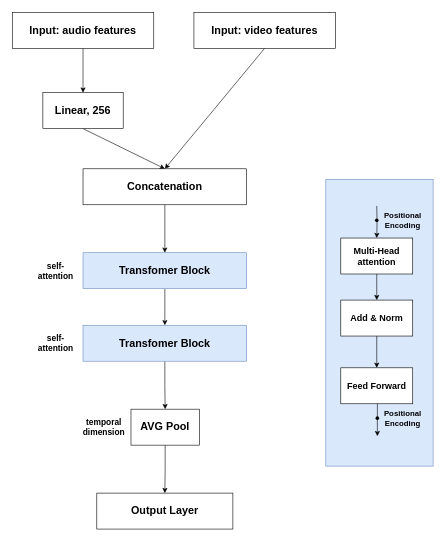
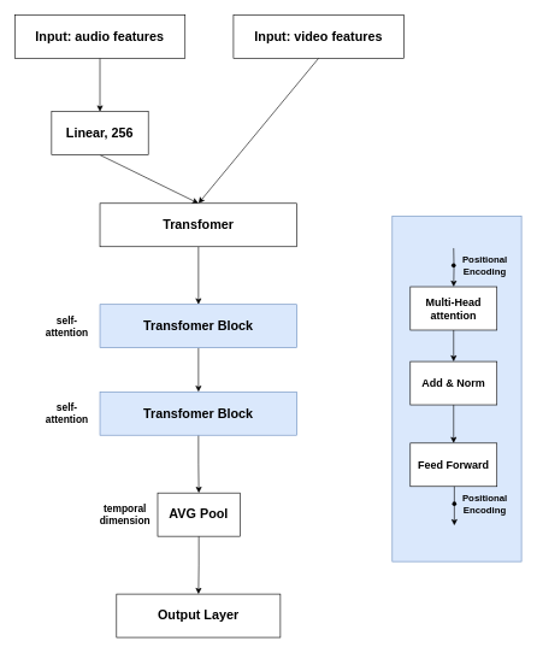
  <mxCell id="0" />
  <mxCell id="1" parent="0" />
  <mxCell id="2" value="" style="rounded=0;whiteSpace=wrap;html=1;fillColor=#dae8fc;strokeColor=#6c8ebf;" vertex="1" parent="1"><mxGeometry x="543" y="299" width="179" height="478" as="geometry" /></mxCell>
  <mxCell id="3" value="" style="edgeStyle=orthogonalEdgeStyle;rounded=0;orthogonalLoop=1;jettySize=auto;html=1;" edge="1" parent="1" source="4" target="8"><mxGeometry relative="1" as="geometry" /></mxCell>
  <mxCell id="4" value="&lt;font size=&quot;1&quot;&gt;&lt;b style=&quot;font-size: 18px;&quot;&gt;Input: audio features&lt;/b&gt;&lt;/font&gt;" style="rounded=0;whiteSpace=wrap;html=1;" vertex="1" parent="1"><mxGeometry x="20" y="20" width="236" height="60" as="geometry" /></mxCell>
  <mxCell id="5" style="rounded=0;orthogonalLoop=1;jettySize=auto;html=1;exitX=0.5;exitY=1;exitDx=0;exitDy=0;entryX=0.5;entryY=0;entryDx=0;entryDy=0;" edge="1" parent="1" source="6" target="10"><mxGeometry relative="1" as="geometry" /></mxCell>
  <mxCell id="6" value="&lt;font size=&quot;1&quot;&gt;&lt;b style=&quot;font-size: 18px;&quot;&gt;Input: video features&lt;/b&gt;&lt;/font&gt;" style="rounded=0;whiteSpace=wrap;html=1;" vertex="1" parent="1"><mxGeometry x="323" y="20" width="236" height="60" as="geometry" /></mxCell>
  <mxCell id="7" style="rounded=0;orthogonalLoop=1;jettySize=auto;html=1;exitX=0.5;exitY=1;exitDx=0;exitDy=0;entryX=0.5;entryY=0;entryDx=0;entryDy=0;" edge="1" parent="1" source="8" target="10"><mxGeometry relative="1" as="geometry" /></mxCell>
  <mxCell id="8" value="&lt;font style=&quot;font-size: 18px;&quot;&gt;&lt;b&gt;Linear, 256&lt;br&gt;&lt;/b&gt;&lt;/font&gt;" style="rounded=0;whiteSpace=wrap;html=1;" vertex="1" parent="1"><mxGeometry x="71" y="154" width="134" height="60" as="geometry" /></mxCell>
  <mxCell id="9" value="" style="edgeStyle=orthogonalEdgeStyle;rounded=0;orthogonalLoop=1;jettySize=auto;html=1;" edge="1" parent="1" source="10" target="12"><mxGeometry relative="1" as="geometry" /></mxCell>
- <mxCell id="10" value="&lt;font style=&quot;font-size: 18px;&quot;&gt;&lt;b&gt;Concatenation&lt;br&gt;&lt;/b&gt;&lt;/font&gt;" style="rounded=0;whiteSpace=wrap;html=1;" vertex="1" parent="1"><mxGeometry x="138" y="281" width="273" height="60" as="geometry" /></mxCell>
+ <mxCell id="10" value="&lt;font style=&quot;font-size: 18px;&quot;&gt;&lt;b&gt;Transfomer&lt;br&gt;&lt;/b&gt;&lt;/font&gt;" style="rounded=0;whiteSpace=wrap;html=1;" vertex="1" parent="1"><mxGeometry x="138" y="281" width="273" height="60" as="geometry" /></mxCell>
  <mxCell id="11" value="" style="edgeStyle=orthogonalEdgeStyle;rounded=0;orthogonalLoop=1;jettySize=auto;html=1;" edge="1" parent="1" source="12" target="14"><mxGeometry relative="1" as="geometry" /></mxCell>
  <mxCell id="12" value="&lt;font style=&quot;font-size: 18px;&quot;&gt;&lt;b&gt;Transfomer Block&lt;br&gt;&lt;/b&gt;&lt;/font&gt;" style="rounded=0;whiteSpace=wrap;html=1;fillColor=#dae8fc;strokeColor=#6c8ebf;" vertex="1" parent="1"><mxGeometry x="138" y="421" width="273" height="60" as="geometry" /></mxCell>
  <mxCell id="13" value="" style="edgeStyle=orthogonalEdgeStyle;rounded=0;orthogonalLoop=1;jettySize=auto;html=1;" edge="1" parent="1" source="14" target="16"><mxGeometry relative="1" as="geometry" /></mxCell>
  <mxCell id="14" value="&lt;font style=&quot;font-size: 18px;&quot;&gt;&lt;b&gt;Transfomer Block&lt;br&gt;&lt;/b&gt;&lt;/font&gt;" style="rounded=0;whiteSpace=wrap;html=1;fillColor=#dae8fc;strokeColor=#6c8ebf;" vertex="1" parent="1"><mxGeometry x="138" y="542" width="273" height="60" as="geometry" /></mxCell>
  <mxCell id="15" value="" style="edgeStyle=orthogonalEdgeStyle;rounded=0;orthogonalLoop=1;jettySize=auto;html=1;" edge="1" parent="1" source="16" target="17"><mxGeometry relative="1" as="geometry" /></mxCell>
  <mxCell id="16" value="&lt;font style=&quot;font-size: 18px;&quot;&gt;&lt;b&gt;AVG Pool&lt;br&gt;&lt;/b&gt;&lt;/font&gt;" style="rounded=0;whiteSpace=wrap;html=1;" vertex="1" parent="1"><mxGeometry x="218" y="682" width="114" height="60" as="geometry" /></mxCell>
  <mxCell id="17" value="&lt;font style=&quot;font-size: 18px;&quot;&gt;&lt;b&gt;Output Layer&lt;br&gt;&lt;/b&gt;&lt;/font&gt;" style="rounded=0;whiteSpace=wrap;html=1;" vertex="1" parent="1"><mxGeometry x="161" y="822" width="227" height="60" as="geometry" /></mxCell>
  <mxCell id="18" value="&lt;font style=&quot;font-size: 14px;&quot;&gt;&lt;b&gt;self-attention&lt;/b&gt;&lt;/font&gt;" style="text;html=1;align=center;verticalAlign=middle;whiteSpace=wrap;rounded=0;" vertex="1" parent="1"><mxGeometry x="59" y="427.5" width="67" height="47" as="geometry" /></mxCell>
  <mxCell id="19" value="&lt;font style=&quot;font-size: 14px;&quot;&gt;&lt;b&gt;self-attention&lt;/b&gt;&lt;/font&gt;" style="text;html=1;align=center;verticalAlign=middle;whiteSpace=wrap;rounded=0;" vertex="1" parent="1"><mxGeometry x="59" y="547" width="67" height="47" as="geometry" /></mxCell>
  <mxCell id="20" value="" style="edgeStyle=orthogonalEdgeStyle;rounded=0;orthogonalLoop=1;jettySize=auto;html=1;" edge="1" parent="1" target="22"><mxGeometry relative="1" as="geometry"><mxPoint x="628" y="343" as="sourcePoint" /></mxGeometry></mxCell>
  <mxCell id="21" value="" style="edgeStyle=orthogonalEdgeStyle;rounded=0;orthogonalLoop=1;jettySize=auto;html=1;" edge="1" parent="1" source="22" target="24"><mxGeometry relative="1" as="geometry" /></mxCell>
  <mxCell id="22" value="&lt;font style=&quot;font-size: 15px;&quot;&gt;&lt;b&gt;Multi-Head attention&lt;br&gt;&lt;/b&gt;&lt;/font&gt;" style="rounded=0;whiteSpace=wrap;html=1;" vertex="1" parent="1"><mxGeometry x="568" y="396.5" width="120" height="60" as="geometry" /></mxCell>
  <mxCell id="23" value="" style="edgeStyle=orthogonalEdgeStyle;rounded=0;orthogonalLoop=1;jettySize=auto;html=1;" edge="1" parent="1" source="24" target="25"><mxGeometry relative="1" as="geometry" /></mxCell>
  <mxCell id="24" value="&lt;font style=&quot;font-size: 15px;&quot;&gt;&lt;b&gt;Add &amp;amp; Norm&lt;br&gt;&lt;/b&gt;&lt;/font&gt;" style="rounded=0;whiteSpace=wrap;html=1;" vertex="1" parent="1"><mxGeometry x="568" y="500" width="120" height="60" as="geometry" /></mxCell>
  <mxCell id="25" value="&lt;font style=&quot;font-size: 15px;&quot;&gt;&lt;b&gt;Feed Forward&lt;br&gt;&lt;/b&gt;&lt;/font&gt;" style="rounded=0;whiteSpace=wrap;html=1;" vertex="1" parent="1"><mxGeometry x="568" y="613" width="120" height="60" as="geometry" /></mxCell>
  <mxCell id="26" value="" style="shape=waypoint;sketch=0;fillStyle=solid;size=6;pointerEvents=1;points=[];fillColor=none;resizable=0;rotatable=0;perimeter=centerPerimeter;snapToPoint=1;" vertex="1" parent="1"><mxGeometry x="618" y="357" width="20" height="20" as="geometry" /></mxCell>
  <mxCell id="27" value="" style="edgeStyle=orthogonalEdgeStyle;rounded=0;orthogonalLoop=1;jettySize=auto;html=1;" edge="1" parent="1"><mxGeometry relative="1" as="geometry"><mxPoint x="629" y="673" as="sourcePoint" /><mxPoint x="629" y="727" as="targetPoint" /></mxGeometry></mxCell>
  <mxCell id="28" value="" style="shape=waypoint;sketch=0;fillStyle=solid;size=6;pointerEvents=1;points=[];fillColor=none;resizable=0;rotatable=0;perimeter=centerPerimeter;snapToPoint=1;" vertex="1" parent="1"><mxGeometry x="619" y="687" width="20" height="20" as="geometry" /></mxCell>
  <mxCell id="29" value="&lt;font style=&quot;font-size: 13px;&quot;&gt;&lt;b&gt;&lt;font style=&quot;font-size: 13px;&quot;&gt;Positional Encoding&lt;/font&gt;&lt;/b&gt;&lt;/font&gt;" style="text;html=1;align=center;verticalAlign=middle;whiteSpace=wrap;rounded=0;" vertex="1" parent="1"><mxGeometry x="638" y="347.5" width="67" height="39" as="geometry" /></mxCell>
  <mxCell id="30" value="&lt;font style=&quot;font-size: 13px;&quot;&gt;&lt;b&gt;&lt;font style=&quot;font-size: 13px;&quot;&gt;Positional Encoding&lt;/font&gt;&lt;/b&gt;&lt;/font&gt;" style="text;html=1;align=center;verticalAlign=middle;whiteSpace=wrap;rounded=0;" vertex="1" parent="1"><mxGeometry x="638" y="677.5" width="67" height="39" as="geometry" /></mxCell>
  <mxCell id="31" value="&lt;font style=&quot;font-size: 14px;&quot;&gt;&lt;b&gt;temporal dimension&lt;/b&gt;&lt;/font&gt;" style="text;html=1;align=center;verticalAlign=middle;whiteSpace=wrap;rounded=0;" vertex="1" parent="1"><mxGeometry x="133" y="684" width="80" height="56" as="geometry" /></mxCell>
